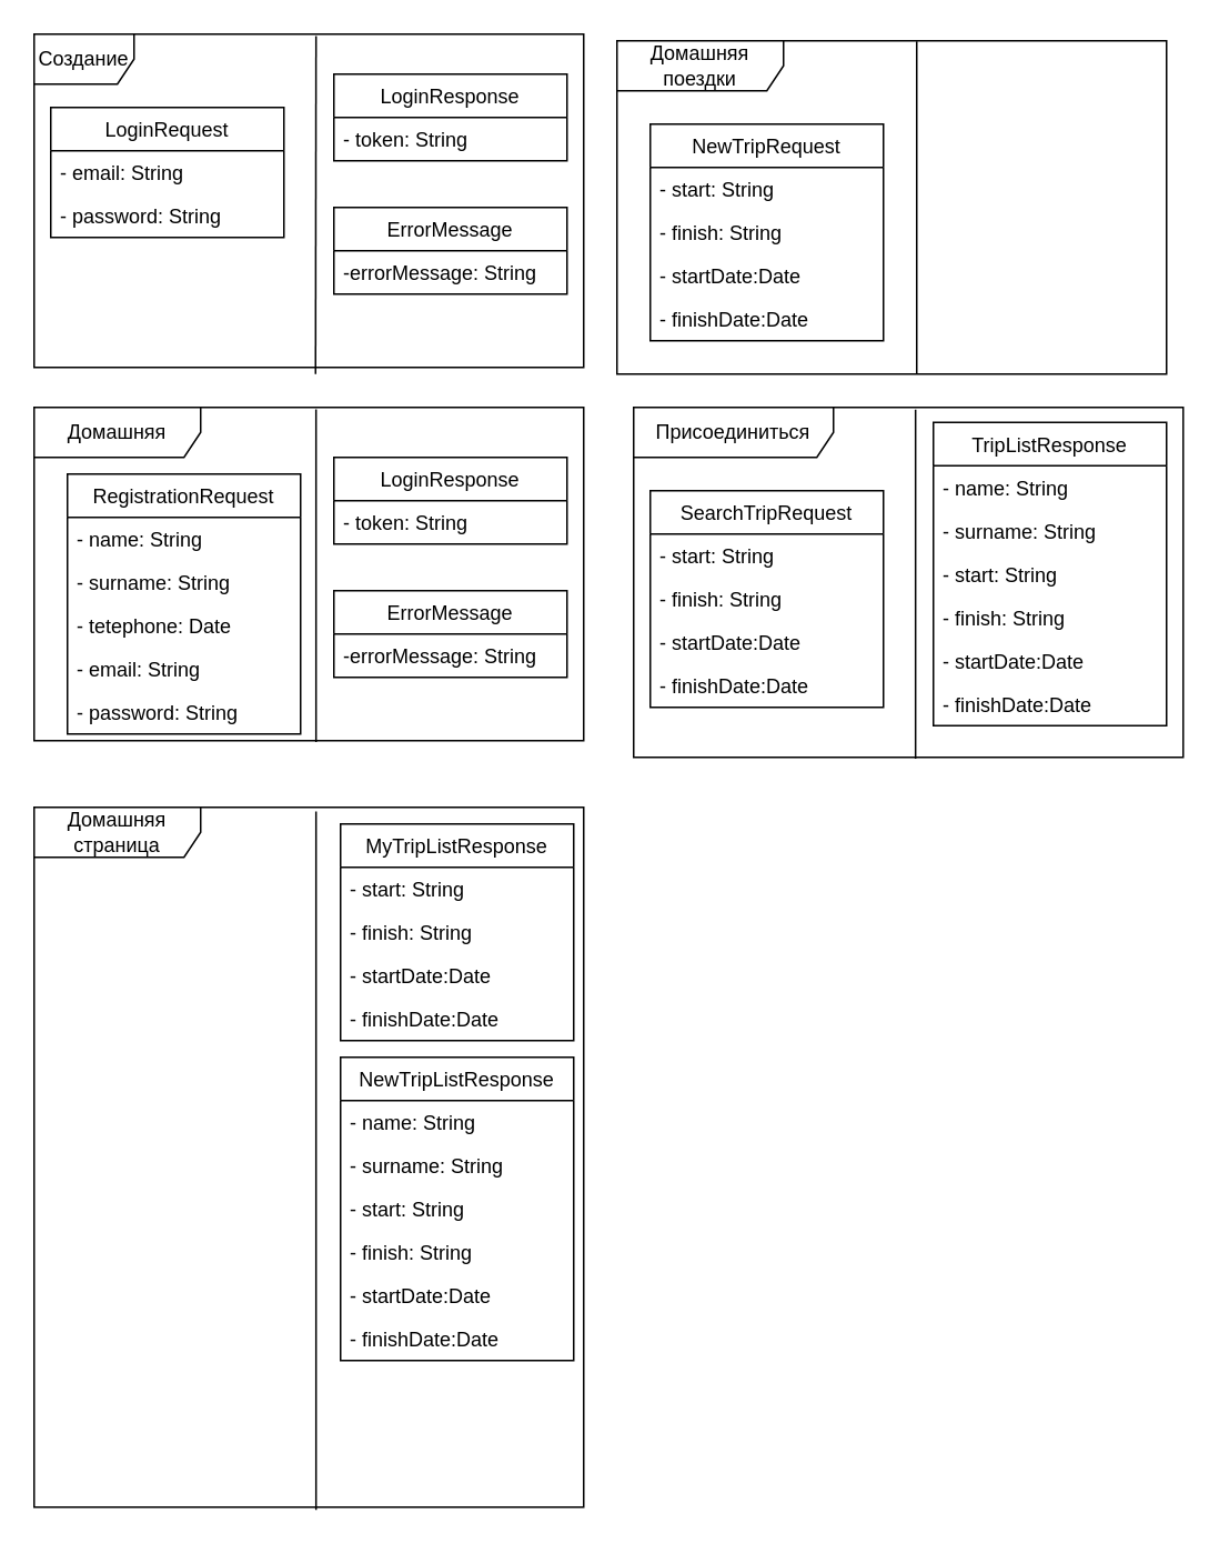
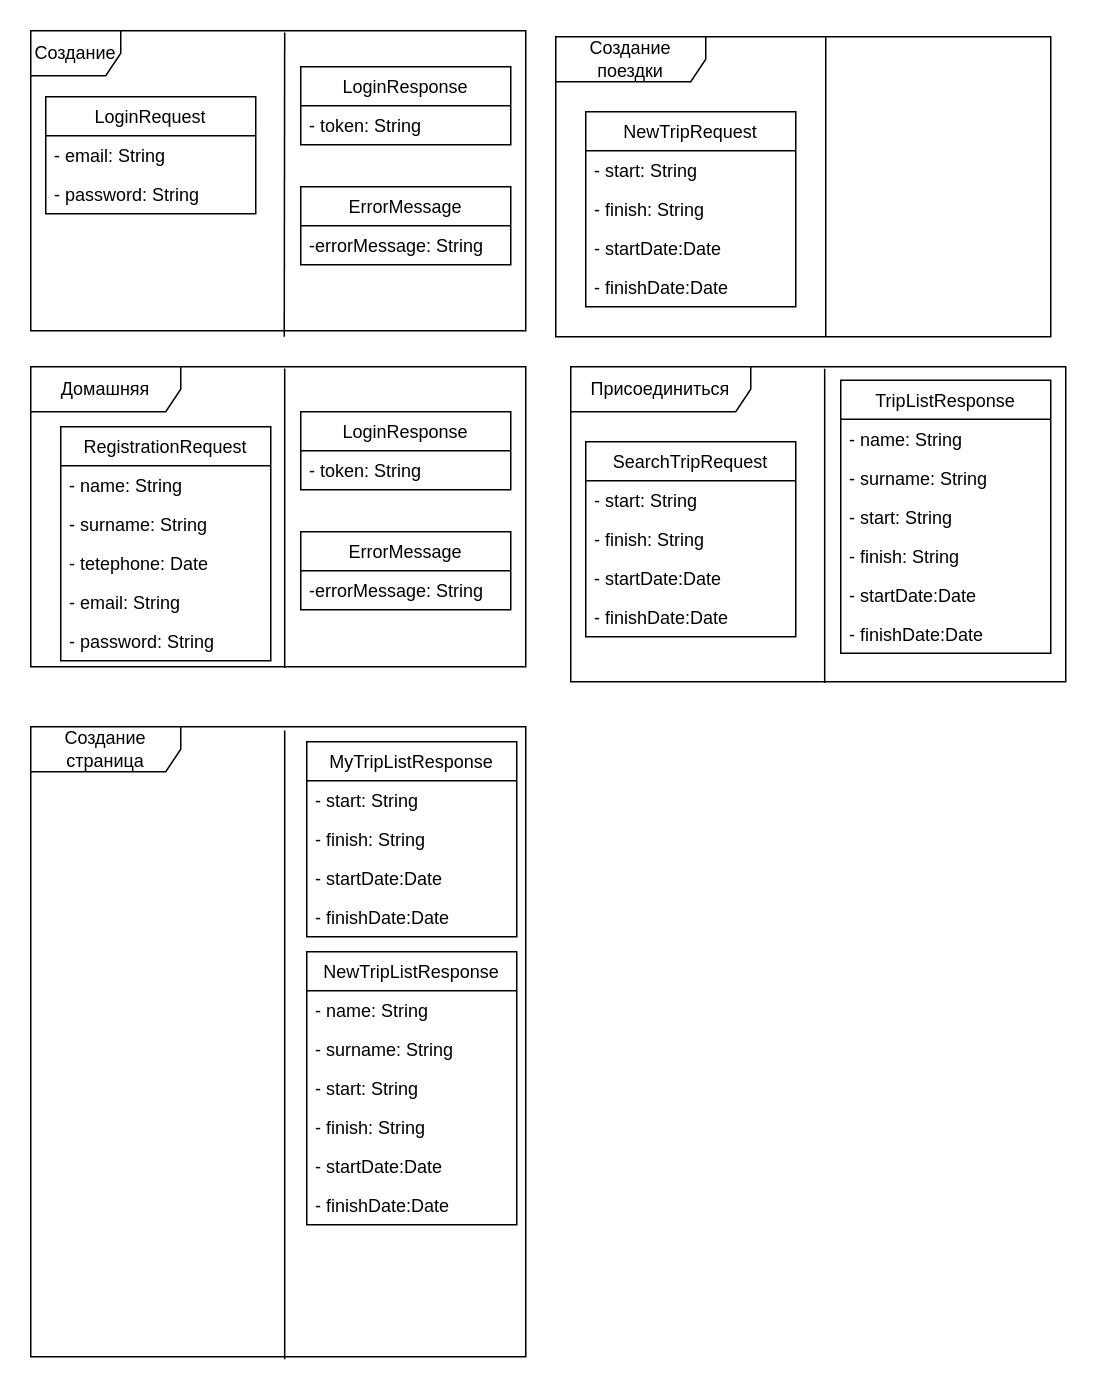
  <mxCell id="0" />
  <mxCell id="1" parent="0" />
- <mxCell id="2" value="Домашняя страница" style="shape=umlFrame;whiteSpace=wrap;html=1;width=100;height=30;" parent="1" vertex="1"><mxGeometry x="20" y="484" width="330" height="420" as="geometry" /></mxCell>
+ <mxCell id="2" value="Создание страница" style="shape=umlFrame;whiteSpace=wrap;html=1;width=100;height=30;" parent="1" vertex="1"><mxGeometry x="20" y="484" width="330" height="420" as="geometry" /></mxCell>
  <mxCell id="3" value="Присоединиться" style="shape=umlFrame;whiteSpace=wrap;html=1;width=120;height=30;" parent="1" vertex="1"><mxGeometry x="380" y="244" width="330" height="210" as="geometry" /></mxCell>
- <mxCell id="4" value="Домашняя поездки" style="shape=umlFrame;whiteSpace=wrap;html=1;width=100;height=30;" parent="1" vertex="1"><mxGeometry x="370" y="24" width="330" height="200" as="geometry" /></mxCell>
+ <mxCell id="4" value="Создание поездки" style="shape=umlFrame;whiteSpace=wrap;html=1;width=100;height=30;" parent="1" vertex="1"><mxGeometry x="370" y="24" width="330" height="200" as="geometry" /></mxCell>
  <mxCell id="5" value="Домашняя" style="shape=umlFrame;whiteSpace=wrap;html=1;width=100;height=30;" parent="1" vertex="1"><mxGeometry x="20" y="244" width="330" height="200" as="geometry" /></mxCell>
  <mxCell id="6" value="Создание" style="shape=umlFrame;whiteSpace=wrap;html=1;" parent="1" vertex="1"><mxGeometry x="20" y="20" width="330" height="200" as="geometry" /></mxCell>
  <mxCell id="7" value="LoginRequest" style="swimlane;fontStyle=0;childLayout=stackLayout;horizontal=1;startSize=26;fillColor=none;horizontalStack=0;resizeParent=1;resizeParentMax=0;resizeLast=0;collapsible=1;marginBottom=0;" parent="1" vertex="1"><mxGeometry x="30" y="64" width="140" height="78" as="geometry" /></mxCell>
  <mxCell id="8" value="- email: String" style="text;strokeColor=none;fillColor=none;align=left;verticalAlign=top;spacingLeft=4;spacingRight=4;overflow=hidden;rotatable=0;points=[[0,0.5],[1,0.5]];portConstraint=eastwest;" parent="7" vertex="1"><mxGeometry y="26" width="140" height="26" as="geometry" /></mxCell>
  <mxCell id="9" value="- password: String" style="text;strokeColor=none;fillColor=none;align=left;verticalAlign=top;spacingLeft=4;spacingRight=4;overflow=hidden;rotatable=0;points=[[0,0.5],[1,0.5]];portConstraint=eastwest;" parent="7" vertex="1"><mxGeometry y="52" width="140" height="26" as="geometry" /></mxCell>
  <mxCell id="10" value="RegistrationRequest" style="swimlane;fontStyle=0;childLayout=stackLayout;horizontal=1;startSize=26;fillColor=none;horizontalStack=0;resizeParent=1;resizeParentMax=0;resizeLast=0;collapsible=1;marginBottom=0;" parent="1" vertex="1"><mxGeometry x="40" y="284" width="140" height="156" as="geometry" /></mxCell>
  <mxCell id="11" value="- name: String" style="text;strokeColor=none;fillColor=none;align=left;verticalAlign=top;spacingLeft=4;spacingRight=4;overflow=hidden;rotatable=0;points=[[0,0.5],[1,0.5]];portConstraint=eastwest;" parent="10" vertex="1"><mxGeometry y="26" width="140" height="26" as="geometry" /></mxCell>
  <mxCell id="12" value="- surname: String" style="text;strokeColor=none;fillColor=none;align=left;verticalAlign=top;spacingLeft=4;spacingRight=4;overflow=hidden;rotatable=0;points=[[0,0.5],[1,0.5]];portConstraint=eastwest;" parent="10" vertex="1"><mxGeometry y="52" width="140" height="26" as="geometry" /></mxCell>
  <mxCell id="13" value="- tetephone: Date" style="text;strokeColor=none;fillColor=none;align=left;verticalAlign=top;spacingLeft=4;spacingRight=4;overflow=hidden;rotatable=0;points=[[0,0.5],[1,0.5]];portConstraint=eastwest;" parent="10" vertex="1"><mxGeometry y="78" width="140" height="26" as="geometry" /></mxCell>
  <mxCell id="14" value="- email: String" style="text;strokeColor=none;fillColor=none;align=left;verticalAlign=top;spacingLeft=4;spacingRight=4;overflow=hidden;rotatable=0;points=[[0,0.5],[1,0.5]];portConstraint=eastwest;" parent="10" vertex="1"><mxGeometry y="104" width="140" height="26" as="geometry" /></mxCell>
  <mxCell id="15" value="- password: String" style="text;strokeColor=none;fillColor=none;align=left;verticalAlign=top;spacingLeft=4;spacingRight=4;overflow=hidden;rotatable=0;points=[[0,0.5],[1,0.5]];portConstraint=eastwest;" parent="10" vertex="1"><mxGeometry y="130" width="140" height="26" as="geometry" /></mxCell>
  <mxCell id="16" value="" style="endArrow=none;html=1;rounded=0;entryX=0.513;entryY=0.006;entryDx=0;entryDy=0;entryPerimeter=0;" parent="1" target="6" edge="1"><mxGeometry width="50" height="50" relative="1" as="geometry"><mxPoint x="189" y="224" as="sourcePoint" /><mxPoint x="230" y="284" as="targetPoint" /></mxGeometry></mxCell>
  <mxCell id="17" value="" style="endArrow=none;html=1;rounded=0;entryX=0.513;entryY=0.006;entryDx=0;entryDy=0;entryPerimeter=0;exitX=0.513;exitY=1.004;exitDx=0;exitDy=0;exitPerimeter=0;" parent="1" source="5" target="5" edge="1"><mxGeometry width="50" height="50" relative="1" as="geometry"><mxPoint x="189" y="454" as="sourcePoint" /><mxPoint x="290" y="518" as="targetPoint" /></mxGeometry></mxCell>
  <mxCell id="18" value="MyTripListResponse" style="swimlane;fontStyle=0;childLayout=stackLayout;horizontal=1;startSize=26;fillColor=none;horizontalStack=0;resizeParent=1;resizeParentMax=0;resizeLast=0;collapsible=1;marginBottom=0;" parent="1" vertex="1"><mxGeometry x="204" y="494" width="140" height="130" as="geometry" /></mxCell>
  <mxCell id="19" value="- start: String" style="text;strokeColor=none;fillColor=none;align=left;verticalAlign=top;spacingLeft=4;spacingRight=4;overflow=hidden;rotatable=0;points=[[0,0.5],[1,0.5]];portConstraint=eastwest;" parent="18" vertex="1"><mxGeometry y="26" width="140" height="26" as="geometry" /></mxCell>
  <mxCell id="20" value="- finish: String" style="text;strokeColor=none;fillColor=none;align=left;verticalAlign=top;spacingLeft=4;spacingRight=4;overflow=hidden;rotatable=0;points=[[0,0.5],[1,0.5]];portConstraint=eastwest;" parent="18" vertex="1"><mxGeometry y="52" width="140" height="26" as="geometry" /></mxCell>
  <mxCell id="21" value="- startDate:Date" style="text;strokeColor=none;fillColor=none;align=left;verticalAlign=top;spacingLeft=4;spacingRight=4;overflow=hidden;rotatable=0;points=[[0,0.5],[1,0.5]];portConstraint=eastwest;" parent="18" vertex="1"><mxGeometry y="78" width="140" height="26" as="geometry" /></mxCell>
  <mxCell id="22" value="- finishDate:Date" style="text;strokeColor=none;fillColor=none;align=left;verticalAlign=top;spacingLeft=4;spacingRight=4;overflow=hidden;rotatable=0;points=[[0,0.5],[1,0.5]];portConstraint=eastwest;" parent="18" vertex="1"><mxGeometry y="104" width="140" height="26" as="geometry" /></mxCell>
  <mxCell id="23" value="" style="endArrow=none;html=1;rounded=0;entryX=0.513;entryY=0.006;entryDx=0;entryDy=0;entryPerimeter=0;exitX=0.513;exitY=1.004;exitDx=0;exitDy=0;exitPerimeter=0;" parent="1" source="2" target="2" edge="1"><mxGeometry width="50" height="50" relative="1" as="geometry"><mxPoint x="189" y="918" as="sourcePoint" /><mxPoint x="290" y="982" as="targetPoint" /></mxGeometry></mxCell>
  <mxCell id="24" value="NewTripRequest" style="swimlane;fontStyle=0;childLayout=stackLayout;horizontal=1;startSize=26;fillColor=none;horizontalStack=0;resizeParent=1;resizeParentMax=0;resizeLast=0;collapsible=1;marginBottom=0;" parent="1" vertex="1"><mxGeometry x="390" y="74" width="140" height="130" as="geometry" /></mxCell>
  <mxCell id="25" value="- start: String" style="text;strokeColor=none;fillColor=none;align=left;verticalAlign=top;spacingLeft=4;spacingRight=4;overflow=hidden;rotatable=0;points=[[0,0.5],[1,0.5]];portConstraint=eastwest;" parent="24" vertex="1"><mxGeometry y="26" width="140" height="26" as="geometry" /></mxCell>
  <mxCell id="26" value="- finish: String" style="text;strokeColor=none;fillColor=none;align=left;verticalAlign=top;spacingLeft=4;spacingRight=4;overflow=hidden;rotatable=0;points=[[0,0.5],[1,0.5]];portConstraint=eastwest;" parent="24" vertex="1"><mxGeometry y="52" width="140" height="26" as="geometry" /></mxCell>
  <mxCell id="27" value="- startDate:Date" style="text;strokeColor=none;fillColor=none;align=left;verticalAlign=top;spacingLeft=4;spacingRight=4;overflow=hidden;rotatable=0;points=[[0,0.5],[1,0.5]];portConstraint=eastwest;" parent="24" vertex="1"><mxGeometry y="78" width="140" height="26" as="geometry" /></mxCell>
  <mxCell id="28" value="- finishDate:Date" style="text;strokeColor=none;fillColor=none;align=left;verticalAlign=top;spacingLeft=4;spacingRight=4;overflow=hidden;rotatable=0;points=[[0,0.5],[1,0.5]];portConstraint=eastwest;" parent="24" vertex="1"><mxGeometry y="104" width="140" height="26" as="geometry" /></mxCell>
  <mxCell id="29" value="NewTripListResponse" style="swimlane;fontStyle=0;childLayout=stackLayout;horizontal=1;startSize=26;fillColor=none;horizontalStack=0;resizeParent=1;resizeParentMax=0;resizeLast=0;collapsible=1;marginBottom=0;" parent="1" vertex="1"><mxGeometry x="204" y="634" width="140" height="182" as="geometry" /></mxCell>
  <mxCell id="30" value="- name: String" style="text;strokeColor=none;fillColor=none;align=left;verticalAlign=top;spacingLeft=4;spacingRight=4;overflow=hidden;rotatable=0;points=[[0,0.5],[1,0.5]];portConstraint=eastwest;" parent="29" vertex="1"><mxGeometry y="26" width="140" height="26" as="geometry" /></mxCell>
  <mxCell id="31" value="- surname: String" style="text;strokeColor=none;fillColor=none;align=left;verticalAlign=top;spacingLeft=4;spacingRight=4;overflow=hidden;rotatable=0;points=[[0,0.5],[1,0.5]];portConstraint=eastwest;" parent="29" vertex="1"><mxGeometry y="52" width="140" height="26" as="geometry" /></mxCell>
  <mxCell id="32" value="- start: String" style="text;strokeColor=none;fillColor=none;align=left;verticalAlign=top;spacingLeft=4;spacingRight=4;overflow=hidden;rotatable=0;points=[[0,0.5],[1,0.5]];portConstraint=eastwest;" parent="29" vertex="1"><mxGeometry y="78" width="140" height="26" as="geometry" /></mxCell>
  <mxCell id="33" value="- finish: String" style="text;strokeColor=none;fillColor=none;align=left;verticalAlign=top;spacingLeft=4;spacingRight=4;overflow=hidden;rotatable=0;points=[[0,0.5],[1,0.5]];portConstraint=eastwest;" parent="29" vertex="1"><mxGeometry y="104" width="140" height="26" as="geometry" /></mxCell>
  <mxCell id="34" value="- startDate:Date" style="text;strokeColor=none;fillColor=none;align=left;verticalAlign=top;spacingLeft=4;spacingRight=4;overflow=hidden;rotatable=0;points=[[0,0.5],[1,0.5]];portConstraint=eastwest;" parent="29" vertex="1"><mxGeometry y="130" width="140" height="26" as="geometry" /></mxCell>
  <mxCell id="35" value="- finishDate:Date" style="text;strokeColor=none;fillColor=none;align=left;verticalAlign=top;spacingLeft=4;spacingRight=4;overflow=hidden;rotatable=0;points=[[0,0.5],[1,0.5]];portConstraint=eastwest;" parent="29" vertex="1"><mxGeometry y="156" width="140" height="26" as="geometry" /></mxCell>
  <mxCell id="36" value="" style="endArrow=none;html=1;rounded=0;entryX=0.513;entryY=0.006;entryDx=0;entryDy=0;entryPerimeter=0;exitX=0.513;exitY=1.004;exitDx=0;exitDy=0;exitPerimeter=0;" parent="1" edge="1"><mxGeometry width="50" height="50" relative="1" as="geometry"><mxPoint x="550" y="224" as="sourcePoint" /><mxPoint x="550" y="24.4" as="targetPoint" /></mxGeometry></mxCell>
  <mxCell id="37" value="SearchTripRequest" style="swimlane;fontStyle=0;childLayout=stackLayout;horizontal=1;startSize=26;fillColor=none;horizontalStack=0;resizeParent=1;resizeParentMax=0;resizeLast=0;collapsible=1;marginBottom=0;" parent="1" vertex="1"><mxGeometry x="390" y="294" width="140" height="130" as="geometry" /></mxCell>
  <mxCell id="38" value="- start: String" style="text;strokeColor=none;fillColor=none;align=left;verticalAlign=top;spacingLeft=4;spacingRight=4;overflow=hidden;rotatable=0;points=[[0,0.5],[1,0.5]];portConstraint=eastwest;" parent="37" vertex="1"><mxGeometry y="26" width="140" height="26" as="geometry" /></mxCell>
  <mxCell id="39" value="- finish: String" style="text;strokeColor=none;fillColor=none;align=left;verticalAlign=top;spacingLeft=4;spacingRight=4;overflow=hidden;rotatable=0;points=[[0,0.5],[1,0.5]];portConstraint=eastwest;" parent="37" vertex="1"><mxGeometry y="52" width="140" height="26" as="geometry" /></mxCell>
  <mxCell id="40" value="- startDate:Date" style="text;strokeColor=none;fillColor=none;align=left;verticalAlign=top;spacingLeft=4;spacingRight=4;overflow=hidden;rotatable=0;points=[[0,0.5],[1,0.5]];portConstraint=eastwest;" parent="37" vertex="1"><mxGeometry y="78" width="140" height="26" as="geometry" /></mxCell>
  <mxCell id="41" value="- finishDate:Date" style="text;strokeColor=none;fillColor=none;align=left;verticalAlign=top;spacingLeft=4;spacingRight=4;overflow=hidden;rotatable=0;points=[[0,0.5],[1,0.5]];portConstraint=eastwest;" parent="37" vertex="1"><mxGeometry y="104" width="140" height="26" as="geometry" /></mxCell>
  <mxCell id="42" value="" style="endArrow=none;html=1;rounded=0;entryX=0.513;entryY=0.006;entryDx=0;entryDy=0;entryPerimeter=0;exitX=0.513;exitY=1.004;exitDx=0;exitDy=0;exitPerimeter=0;" parent="1" source="3" target="3" edge="1"><mxGeometry width="50" height="50" relative="1" as="geometry"><mxPoint x="539" y="688" as="sourcePoint" /><mxPoint x="640" y="752" as="targetPoint" /></mxGeometry></mxCell>
  <mxCell id="43" value="TripListResponse" style="swimlane;fontStyle=0;childLayout=stackLayout;horizontal=1;startSize=26;fillColor=none;horizontalStack=0;resizeParent=1;resizeParentMax=0;resizeLast=0;collapsible=1;marginBottom=0;" parent="1" vertex="1"><mxGeometry x="560" y="253" width="140" height="182" as="geometry" /></mxCell>
  <mxCell id="44" value="- name: String" style="text;strokeColor=none;fillColor=none;align=left;verticalAlign=top;spacingLeft=4;spacingRight=4;overflow=hidden;rotatable=0;points=[[0,0.5],[1,0.5]];portConstraint=eastwest;" parent="43" vertex="1"><mxGeometry y="26" width="140" height="26" as="geometry" /></mxCell>
  <mxCell id="45" value="- surname: String" style="text;strokeColor=none;fillColor=none;align=left;verticalAlign=top;spacingLeft=4;spacingRight=4;overflow=hidden;rotatable=0;points=[[0,0.5],[1,0.5]];portConstraint=eastwest;" parent="43" vertex="1"><mxGeometry y="52" width="140" height="26" as="geometry" /></mxCell>
  <mxCell id="46" value="- start: String" style="text;strokeColor=none;fillColor=none;align=left;verticalAlign=top;spacingLeft=4;spacingRight=4;overflow=hidden;rotatable=0;points=[[0,0.5],[1,0.5]];portConstraint=eastwest;" parent="43" vertex="1"><mxGeometry y="78" width="140" height="26" as="geometry" /></mxCell>
  <mxCell id="47" value="- finish: String" style="text;strokeColor=none;fillColor=none;align=left;verticalAlign=top;spacingLeft=4;spacingRight=4;overflow=hidden;rotatable=0;points=[[0,0.5],[1,0.5]];portConstraint=eastwest;" parent="43" vertex="1"><mxGeometry y="104" width="140" height="26" as="geometry" /></mxCell>
  <mxCell id="48" value="- startDate:Date" style="text;strokeColor=none;fillColor=none;align=left;verticalAlign=top;spacingLeft=4;spacingRight=4;overflow=hidden;rotatable=0;points=[[0,0.5],[1,0.5]];portConstraint=eastwest;" parent="43" vertex="1"><mxGeometry y="130" width="140" height="26" as="geometry" /></mxCell>
  <mxCell id="49" value="- finishDate:Date" style="text;strokeColor=none;fillColor=none;align=left;verticalAlign=top;spacingLeft=4;spacingRight=4;overflow=hidden;rotatable=0;points=[[0,0.5],[1,0.5]];portConstraint=eastwest;" parent="43" vertex="1"><mxGeometry y="156" width="140" height="26" as="geometry" /></mxCell>
  <mxCell id="50" value="LoginResponse" style="swimlane;fontStyle=0;childLayout=stackLayout;horizontal=1;startSize=26;fillColor=none;horizontalStack=0;resizeParent=1;resizeParentMax=0;resizeLast=0;collapsible=1;marginBottom=0;" parent="1" vertex="1"><mxGeometry x="200" y="44" width="140" height="52" as="geometry" /></mxCell>
  <mxCell id="51" value="- token: String" style="text;strokeColor=none;fillColor=none;align=left;verticalAlign=top;spacingLeft=4;spacingRight=4;overflow=hidden;rotatable=0;points=[[0,0.5],[1,0.5]];portConstraint=eastwest;" parent="50" vertex="1"><mxGeometry y="26" width="140" height="26" as="geometry" /></mxCell>
  <mxCell id="52" value="ErrorMessage" style="swimlane;fontStyle=0;childLayout=stackLayout;horizontal=1;startSize=26;fillColor=none;horizontalStack=0;resizeParent=1;resizeParentMax=0;resizeLast=0;collapsible=1;marginBottom=0;" parent="1" vertex="1"><mxGeometry x="200" y="124" width="140" height="52" as="geometry" /></mxCell>
  <mxCell id="53" value="-errorMessage: String" style="text;strokeColor=none;fillColor=none;align=left;verticalAlign=top;spacingLeft=4;spacingRight=4;overflow=hidden;rotatable=0;points=[[0,0.5],[1,0.5]];portConstraint=eastwest;" parent="52" vertex="1"><mxGeometry y="26" width="140" height="26" as="geometry" /></mxCell>
  <mxCell id="54" value="LoginResponse" style="swimlane;fontStyle=0;childLayout=stackLayout;horizontal=1;startSize=26;fillColor=none;horizontalStack=0;resizeParent=1;resizeParentMax=0;resizeLast=0;collapsible=1;marginBottom=0;" parent="1" vertex="1"><mxGeometry x="200" y="274" width="140" height="52" as="geometry" /></mxCell>
  <mxCell id="55" value="- token: String" style="text;strokeColor=none;fillColor=none;align=left;verticalAlign=top;spacingLeft=4;spacingRight=4;overflow=hidden;rotatable=0;points=[[0,0.5],[1,0.5]];portConstraint=eastwest;" parent="54" vertex="1"><mxGeometry y="26" width="140" height="26" as="geometry" /></mxCell>
  <mxCell id="56" value="ErrorMessage" style="swimlane;fontStyle=0;childLayout=stackLayout;horizontal=1;startSize=26;fillColor=none;horizontalStack=0;resizeParent=1;resizeParentMax=0;resizeLast=0;collapsible=1;marginBottom=0;" parent="1" vertex="1"><mxGeometry x="200" y="354" width="140" height="52" as="geometry" /></mxCell>
  <mxCell id="57" value="-errorMessage: String" style="text;strokeColor=none;fillColor=none;align=left;verticalAlign=top;spacingLeft=4;spacingRight=4;overflow=hidden;rotatable=0;points=[[0,0.5],[1,0.5]];portConstraint=eastwest;" parent="56" vertex="1"><mxGeometry y="26" width="140" height="26" as="geometry" /></mxCell>
